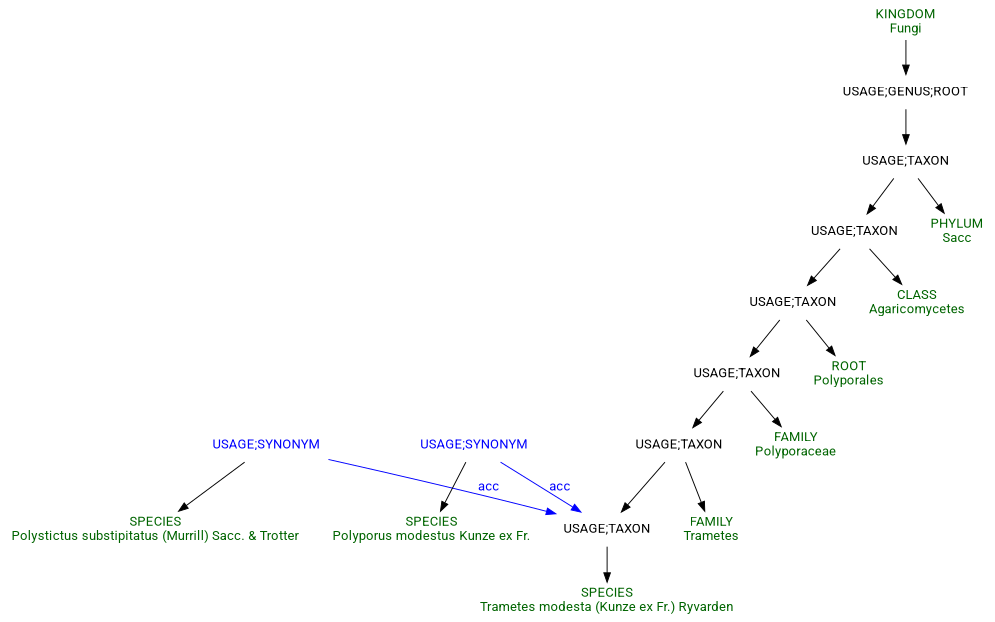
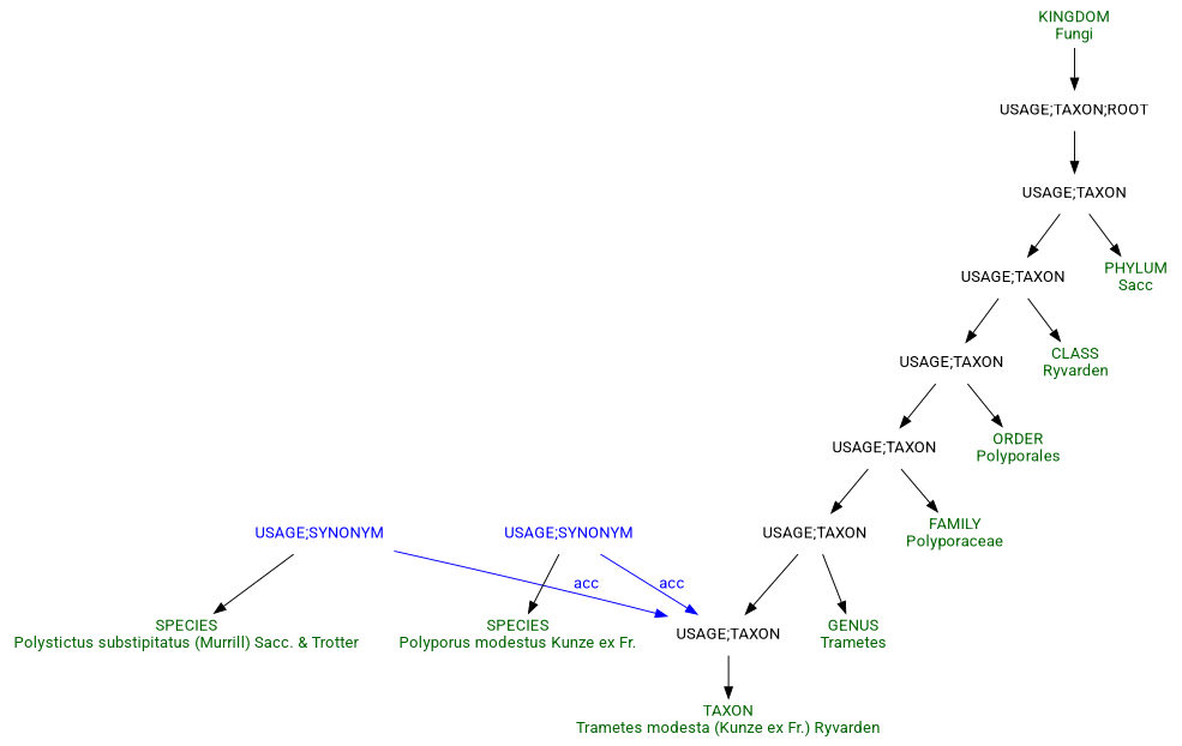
  digraph {
    fontname=Roboto
    node [fontcolor=darkgreen fontname=Roboto shape=plaintext]
    edge [fontname=Roboto]
-   n1 [label="SPECIES\nTrametes modesta (Kunze ex Fr.) Ryvarden"]
+   n1 [label="TAXON\nTrametes modesta (Kunze ex Fr.) Ryvarden"]
    n2 [label="SPECIES\nPolyporus modestus Kunze ex Fr."]
    n3 [label="USAGE;TAXON" fontcolor=""]
    n4 [label="SPECIES\nPolystictus substipitatus (Murrill) Sacc. & Trotter"]
    n5 [fontcolor=blue label="USAGE;SYNONYM"]
    n6 [fontcolor=blue label="USAGE;SYNONYM"]
    n7 [label="KINGDOM\nFungi"]
-   n8 [label="USAGE;GENUS;ROOT" fontcolor=""]
+   n8 [label="USAGE;TAXON;ROOT" fontcolor=""]
    n9 [label="USAGE;TAXON" fontcolor=""]
    n10 [label="PHYLUM\nSacc"]
    n11 [label="USAGE;TAXON" fontcolor=""]
-   n12 [label="CLASS\nAgaricomycetes"]
+   n12 [label="CLASS\nRyvarden"]
    n13 [label="USAGE;TAXON" fontcolor=""]
-   n14 [label="ROOT\nPolyporales"]
+   n14 [label="ORDER\nPolyporales"]
    n15 [label="USAGE;TAXON" fontcolor=""]
    n16 [label="FAMILY\nPolyporaceae"]
    n17 [label="USAGE;TAXON" fontcolor=""]
-   n18 [label="FAMILY\nTrametes"]
+   n18 [label="GENUS\nTrametes"]
    n3 -> n1
    n5 -> n3 [color=blue fontcolor=blue label=acc]
    n5 -> n4
    n6 -> n2
    n6 -> n3 [color=blue fontcolor=blue label=acc]
    n7 -> n8
    n8 -> n9
    n9 -> n10
    n9 -> n11
    n11 -> n12
    n11 -> n13
    n13 -> n14
    n13 -> n15
    n15 -> n16
    n15 -> n17
    n17 -> n3
    n17 -> n18
  }
